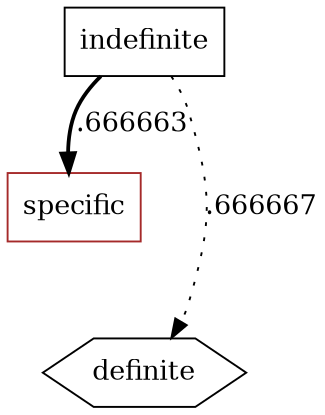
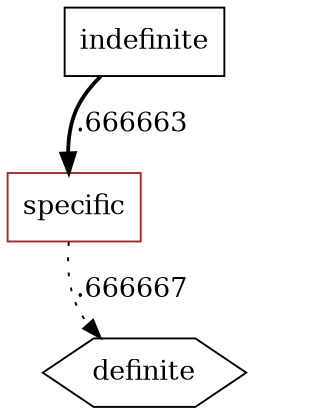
  digraph {
    conflation="{deictic_distance: 0.075}"
    odds=0.2
    node [color=black product_with="[deictic_distance]" shape=box syncretism="{deictic_distance: 2}"]
    edge [twoway=1 weight=.666667]
    specific [color=brown seed_retention=0.075]
    definite [shape=hexagon]
    indefinite [product_with="" syncretism=""]
-   indefinite -> definite [label=.666667 style=dotted]
+   specific -> definite [label=.666667 style=dotted]
    indefinite -> specific [label=.666663 style=bold]
  }
